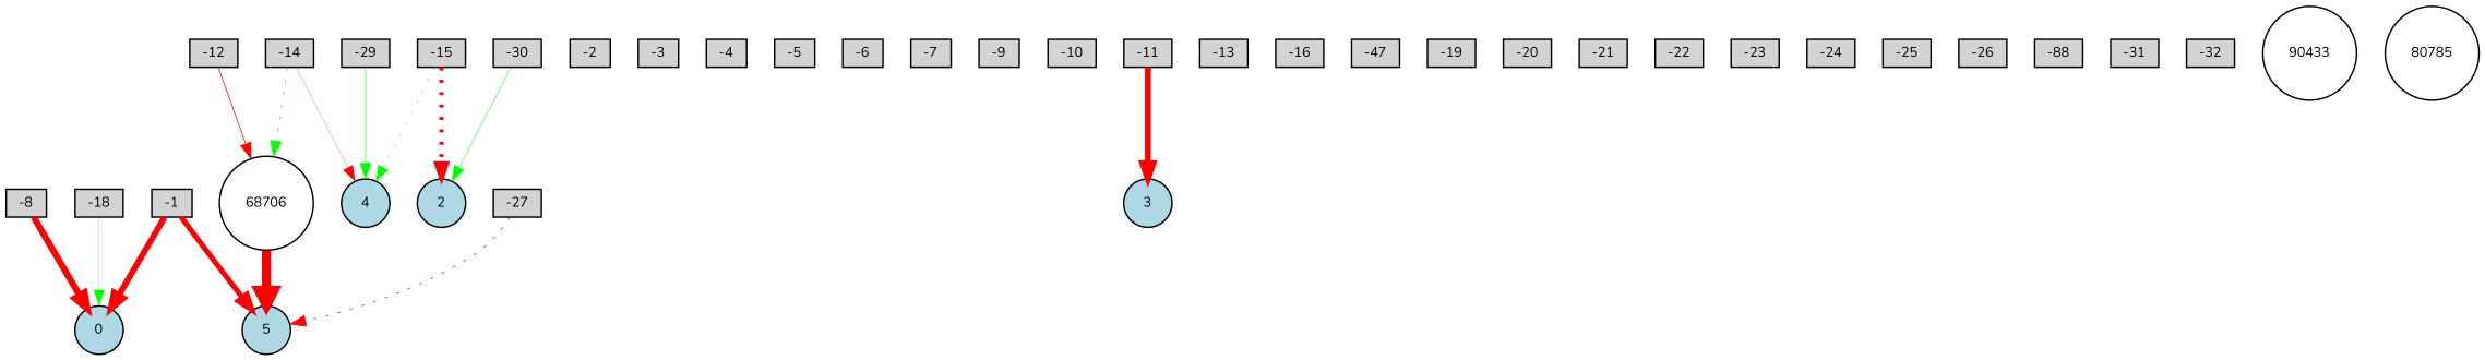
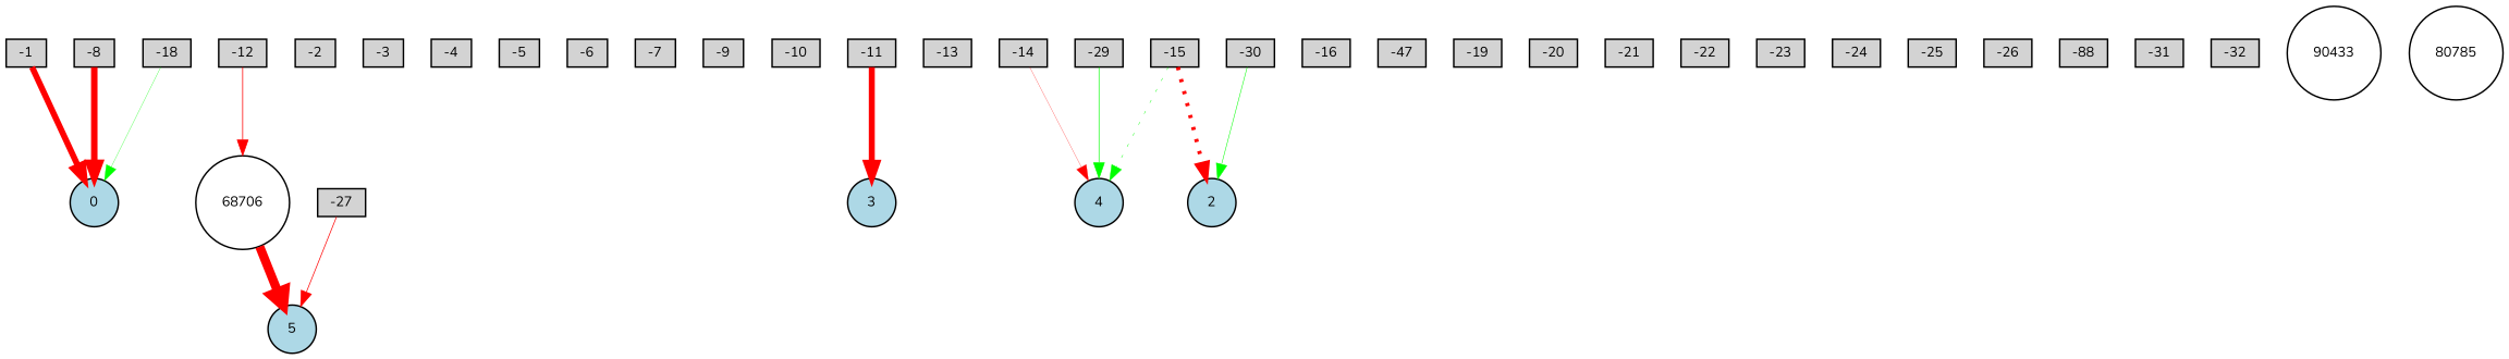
  digraph {
    fontname=Nunito
    node [fillcolor=lightgray fontname=Nunito fontsize=9 shape=box style=filled]
    edge [color=red fontname=Nunito style=solid]
    -1 [height=0.2 width=0.2]
    0 [fillcolor=lightblue height=0.2 shape=circle width=0.2]
    n3 [fillcolor=lightblue height=0.2 label=5 shape=circle width=0.2]
    -2 [height=0.2 width=0.2]
    -3 [height=0.2 width=0.2]
    -4 [height=0.2 width=0.2]
    -5 [height=0.2 width=0.2]
    -6 [height=0.2 width=0.2]
    -7 [height=0.2 width=0.2]
    -8 [height=0.2 width=0.2]
    -9 [height=0.2 width=0.2]
    -10 [height=0.2 width=0.2]
    -11 [height=0.2 width=0.2]
    3 [fillcolor=lightblue height=0.2 shape=circle width=0.2]
    -12 [height=0.2 width=0.2]
    68706 [fillcolor=white height=0.2 shape=circle width=0.2]
    -13 [height=0.2 width=0.2]
    -14 [height=0.2 width=0.2]
    4 [fillcolor=lightblue height=0.2 shape=circle width=0.2]
    -15 [height=0.2 width=0.2]
    2 [fillcolor=lightblue height=0.2 shape=circle width=0.2]
    -16 [height=0.2 width=0.2]
    n23 [height=0.2 label=-47 width=0.2]
    -18 [height=0.2 width=0.2]
    -19 [height=0.2 width=0.2]
    -20 [height=0.2 width=0.2]
    -21 [height=0.2 width=0.2]
    -22 [height=0.2 width=0.2]
    -23 [height=0.2 width=0.2]
    -24 [height=0.2 width=0.2]
    -25 [height=0.2 width=0.2]
    -26 [height=0.2 width=0.2]
    -27 [height=0.2 width=0.2]
    n34 [height=0.2 label=-88 width=0.2]
    -29 [height=0.2 width=0.2]
    -30 [height=0.2 width=0.2]
    -31 [height=0.2 width=0.2]
    -32 [height=0.2 width=0.2]
    90433 [fillcolor=white height=0.2 shape=circle width=0.2]
    80785 [fillcolor=white height=0.2 shape=circle width=0.2]
    -1 -> 0 [penwidth=3.920768567262639]
-   -1 -> n3 [penwidth=3.437820938173316]
    -8 -> 0 [penwidth=4.173562867428922]
    -11 -> 3 [penwidth=3.8731282856890132]
    -12 -> 68706 [penwidth=0.5096842460666019]
    68706 -> n3 [penwidth=5.813696832635792]
-   -14 -> 68706 [color=green penwidth=0.47127004428292874 style=dotted]
    -14 -> 4 [penwidth=0.1656526686116606]
    -15 -> 4 [color=green penwidth=0.2892088037264271 style=dotted]
    -15 -> 2 [penwidth=2.6878181534083487 style=dotted]
    -18 -> 0 [color=green penwidth=0.20042916969680513]
-   -27 -> n3 [penwidth=0.4773546739309923 style=dotted]
+   -27 -> n3 [penwidth=0.4773546739309923]
    -29 -> 4 [color=green penwidth=0.43812401328632333]
    -30 -> 2 [color=green penwidth=0.35340953464307956]
  }
